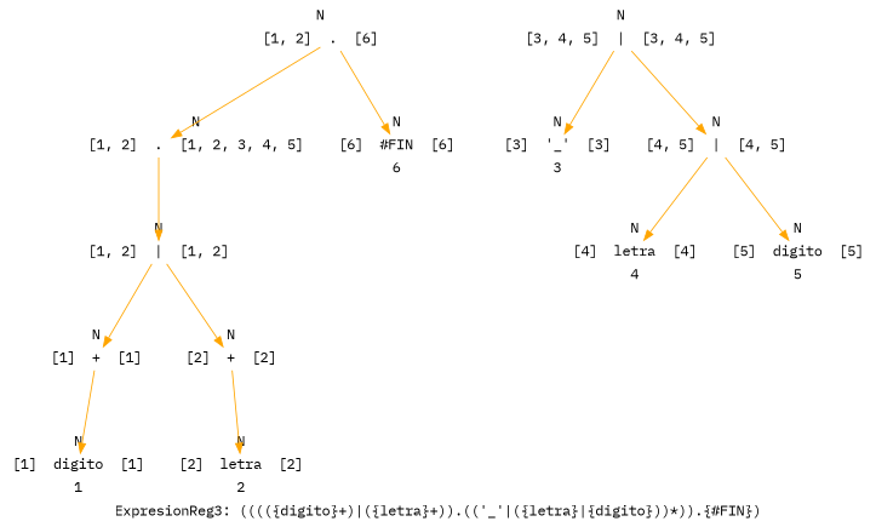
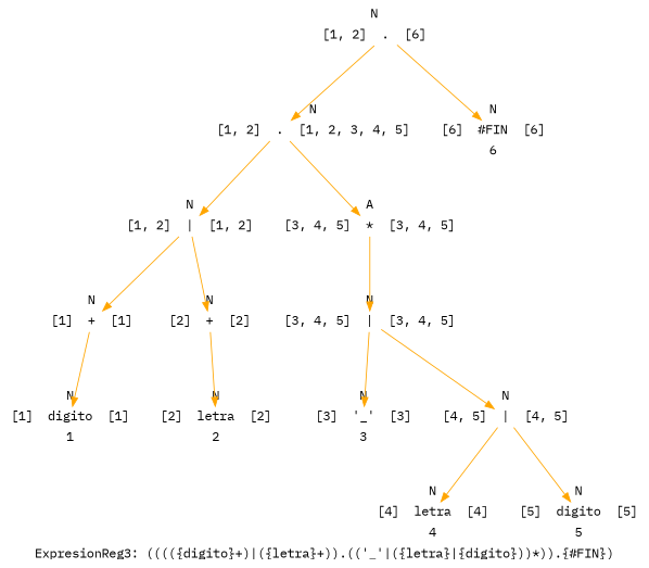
  digraph {
    label="ExpresionReg3: (((({digito}+)|({letra}+)).(('_'|({letra}|{digito}))*)).{#FIN})"
    fontname="IBM Plex Mono"
    node [color=white shape=record fontname="IBM Plex Mono"]
    edge [color=orange headport=here tailport=here fontname="IBM Plex Mono"]
    n1 [label="{ N |{[1, 2]|<here> . |[6]}| }"]
    n2 [label="{ N |{[1, 2]|<here> . |[1, 2, 3, 4, 5]}| }"]
    n3 [label="{ N |{[6]|<here> #FIN |[6]}| 6}"]
    n4 [label="{ N |{[1, 2]|<here> \| |[1, 2]}| }"]
+   n5 [label="{ A |{[3, 4, 5]|<here> * |[3, 4, 5]}| }"]
    n6 [label="{ N |{[1]|<here> + |[1]}| }"]
    n7 [label="{ N |{[2]|<here> + |[2]}| }"]
    n8 [label="{ N |{[1]|<here> digito |[1]}| 1}"]
    n9 [label="{ N |{[2]|<here> letra |[2]}| 2}"]
    n10 [label="{ N |{[3, 4, 5]|<here> \| |[3, 4, 5]}| }"]
    n11 [label="{ N |{[3]|<here> '_' |[3]}| 3}"]
    n12 [label="{ N |{[4, 5]|<here> \| |[4, 5]}| }"]
    n13 [label="{ N |{[4]|<here> letra |[4]}| 4}"]
    n14 [label="{ N |{[5]|<here> digito |[5]}| 5}"]
    n1 -> n2
    n1 -> n3
    n2 -> n4
+   n2 -> n5
    n4 -> n6
    n4 -> n7
+   n5 -> n10
    n6 -> n8
    n7 -> n9
    n10 -> n11
    n10 -> n12
    n12 -> n13
    n12 -> n14
  }
